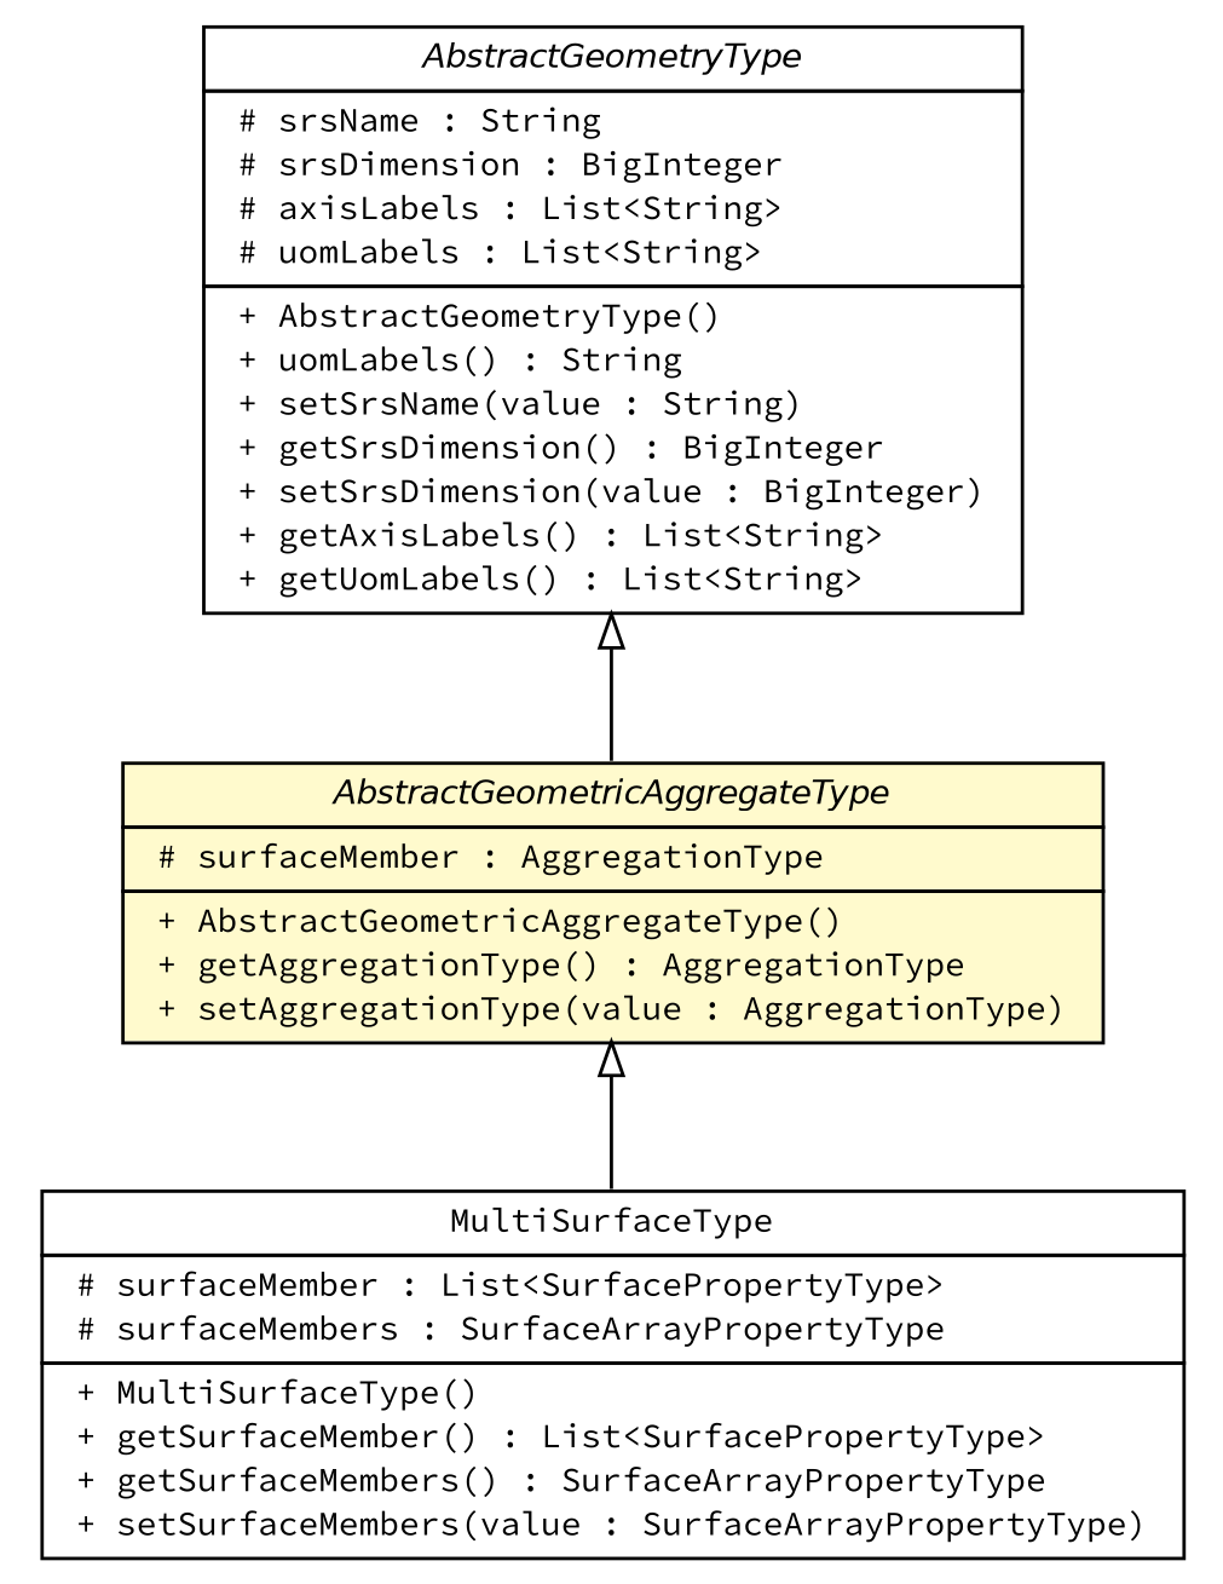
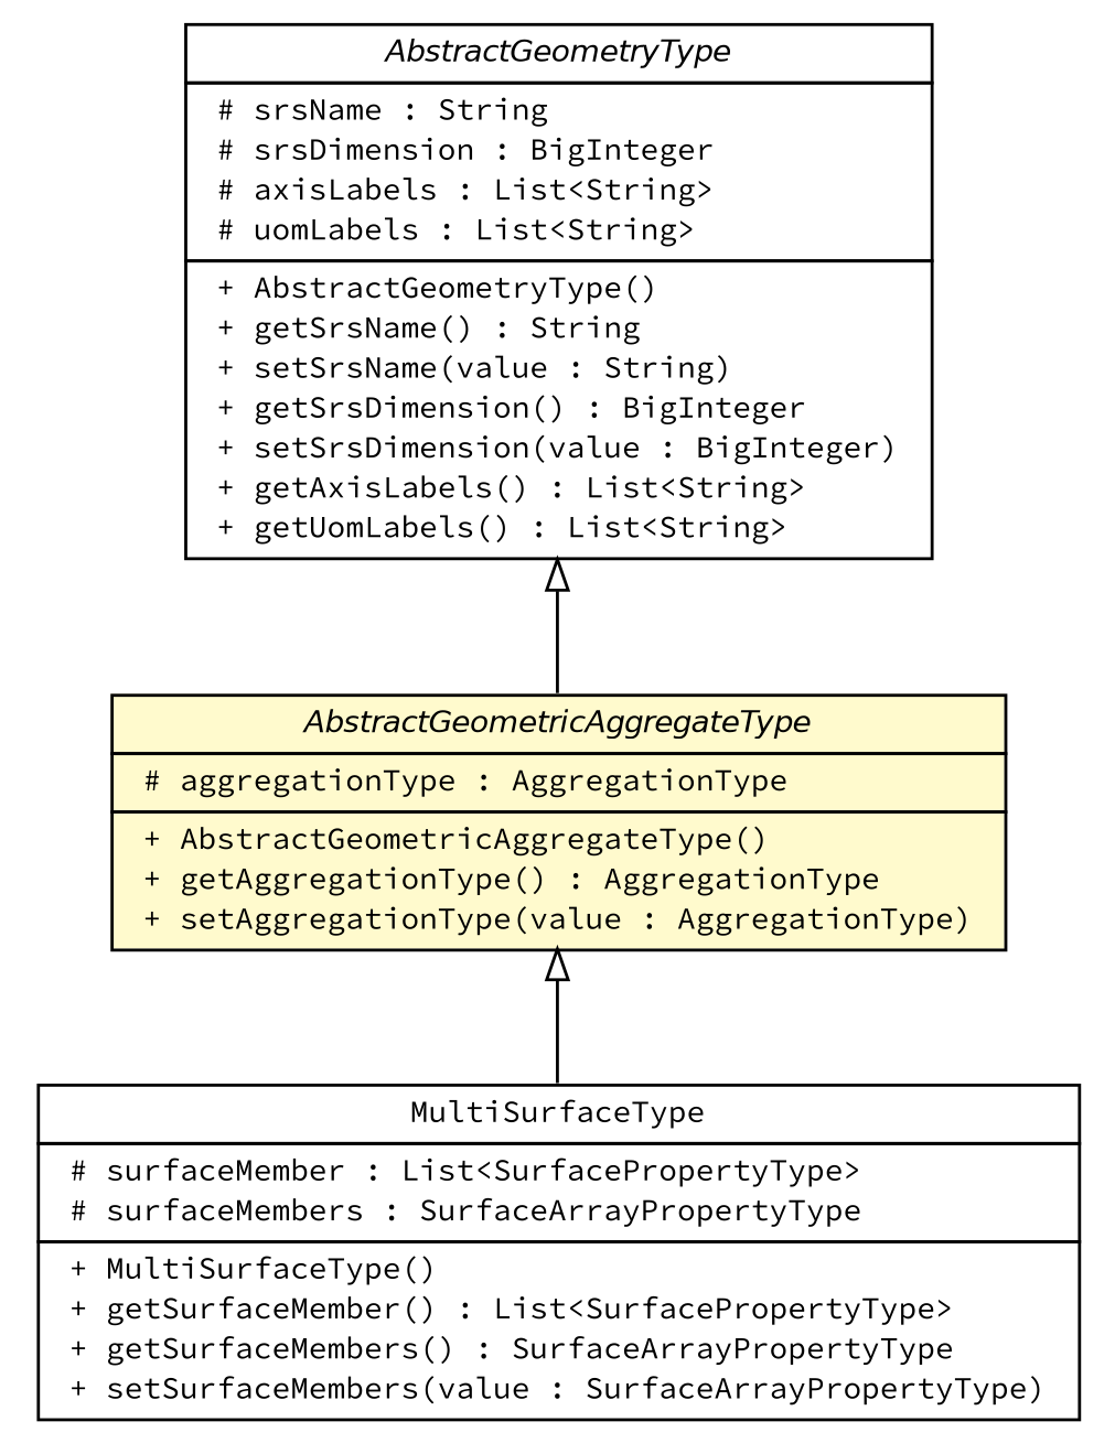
  digraph {
    fontname="Source Code Pro"
    nodesep=0.25
    ranksep=0.5
    node [fontcolor=black fontname="Source Code Pro" fontsize=10.0 shape=plaintext]
    edge [arrowtail=empty dir=back fontname="Source Code Pro" fontsize=10 headport=p labelfontname=Helvetica labelfontsize=10 tailport=p]
-   n1 [label=<<table title="nl.b3p.topnl.top250nl.AbstractGeometricAggregateType" border="0" cellborder="1" cellspacing="0" cellpadding="2" port="p" bgcolor="lemonChiffon" href="./AbstractGeometricAggregateType.html"> 		<tr><td><table border="0" cellspacing="0" cellpadding="1"> <tr><td align="center" balign="center"><font face="Helvetica-Oblique"> AbstractGeometricAggregateType </font></td></tr> 		</table></td></tr> 		<tr><td><table border="0" cellspacing="0" cellpadding="1"> <tr><td align="left" balign="left"> # surfaceMember : AggregationType </td></tr> 		</table></td></tr> 		<tr><td><table border="0" cellspacing="0" cellpadding="1"> <tr><td align="left" balign="left"> + AbstractGeometricAggregateType() </td></tr> <tr><td align="left" balign="left"> + getAggregationType() : AggregationType </td></tr> <tr><td align="left" balign="left"> + setAggregationType(value : AggregationType) </td></tr> 		</table></td></tr> 		</table>>]
+   n1 [label=<<table title="nl.b3p.topnl.top250nl.AbstractGeometricAggregateType" border="0" cellborder="1" cellspacing="0" cellpadding="2" port="p" bgcolor="lemonChiffon" href="./AbstractGeometricAggregateType.html"> 		<tr><td><table border="0" cellspacing="0" cellpadding="1"> <tr><td align="center" balign="center"><font face="Helvetica-Oblique"> AbstractGeometricAggregateType </font></td></tr> 		</table></td></tr> 		<tr><td><table border="0" cellspacing="0" cellpadding="1"> <tr><td align="left" balign="left"> # aggregationType : AggregationType </td></tr> 		</table></td></tr> 		<tr><td><table border="0" cellspacing="0" cellpadding="1"> <tr><td align="left" balign="left"> + AbstractGeometricAggregateType() </td></tr> <tr><td align="left" balign="left"> + getAggregationType() : AggregationType </td></tr> <tr><td align="left" balign="left"> + setAggregationType(value : AggregationType) </td></tr> 		</table></td></tr> 		</table>>]
    n2 [label=<<table title="nl.b3p.topnl.top250nl.MultiSurfaceType" border="0" cellborder="1" cellspacing="0" cellpadding="2" port="p" href="./MultiSurfaceType.html"> 		<tr><td><table border="0" cellspacing="0" cellpadding="1"> <tr><td align="center" balign="center"> MultiSurfaceType </td></tr> 		</table></td></tr> 		<tr><td><table border="0" cellspacing="0" cellpadding="1"> <tr><td align="left" balign="left"> # surfaceMember : List&lt;SurfacePropertyType&gt; </td></tr> <tr><td align="left" balign="left"> # surfaceMembers : SurfaceArrayPropertyType </td></tr> 		</table></td></tr> 		<tr><td><table border="0" cellspacing="0" cellpadding="1"> <tr><td align="left" balign="left"> + MultiSurfaceType() </td></tr> <tr><td align="left" balign="left"> + getSurfaceMember() : List&lt;SurfacePropertyType&gt; </td></tr> <tr><td align="left" balign="left"> + getSurfaceMembers() : SurfaceArrayPropertyType </td></tr> <tr><td align="left" balign="left"> + setSurfaceMembers(value : SurfaceArrayPropertyType) </td></tr> 		</table></td></tr> 		</table>>]
-   n3 [label=<<table title="nl.b3p.topnl.top250nl.AbstractGeometryType" border="0" cellborder="1" cellspacing="0" cellpadding="2" port="p" href="./AbstractGeometryType.html"> 		<tr><td><table border="0" cellspacing="0" cellpadding="1"> <tr><td align="center" balign="center"><font face="Helvetica-Oblique"> AbstractGeometryType </font></td></tr> 		</table></td></tr> 		<tr><td><table border="0" cellspacing="0" cellpadding="1"> <tr><td align="left" balign="left"> # srsName : String </td></tr> <tr><td align="left" balign="left"> # srsDimension : BigInteger </td></tr> <tr><td align="left" balign="left"> # axisLabels : List&lt;String&gt; </td></tr> <tr><td align="left" balign="left"> # uomLabels : List&lt;String&gt; </td></tr> 		</table></td></tr> 		<tr><td><table border="0" cellspacing="0" cellpadding="1"> <tr><td align="left" balign="left"> + AbstractGeometryType() </td></tr> <tr><td align="left" balign="left"> + uomLabels() : String </td></tr> <tr><td align="left" balign="left"> + setSrsName(value : String) </td></tr> <tr><td align="left" balign="left"> + getSrsDimension() : BigInteger </td></tr> <tr><td align="left" balign="left"> + setSrsDimension(value : BigInteger) </td></tr> <tr><td align="left" balign="left"> + getAxisLabels() : List&lt;String&gt; </td></tr> <tr><td align="left" balign="left"> + getUomLabels() : List&lt;String&gt; </td></tr> 		</table></td></tr> 		</table>>]
+   n3 [label=<<table title="nl.b3p.topnl.top250nl.AbstractGeometryType" border="0" cellborder="1" cellspacing="0" cellpadding="2" port="p" href="./AbstractGeometryType.html"> 		<tr><td><table border="0" cellspacing="0" cellpadding="1"> <tr><td align="center" balign="center"><font face="Helvetica-Oblique"> AbstractGeometryType </font></td></tr> 		</table></td></tr> 		<tr><td><table border="0" cellspacing="0" cellpadding="1"> <tr><td align="left" balign="left"> # srsName : String </td></tr> <tr><td align="left" balign="left"> # srsDimension : BigInteger </td></tr> <tr><td align="left" balign="left"> # axisLabels : List&lt;String&gt; </td></tr> <tr><td align="left" balign="left"> # uomLabels : List&lt;String&gt; </td></tr> 		</table></td></tr> 		<tr><td><table border="0" cellspacing="0" cellpadding="1"> <tr><td align="left" balign="left"> + AbstractGeometryType() </td></tr> <tr><td align="left" balign="left"> + getSrsName() : String </td></tr> <tr><td align="left" balign="left"> + setSrsName(value : String) </td></tr> <tr><td align="left" balign="left"> + getSrsDimension() : BigInteger </td></tr> <tr><td align="left" balign="left"> + setSrsDimension(value : BigInteger) </td></tr> <tr><td align="left" balign="left"> + getAxisLabels() : List&lt;String&gt; </td></tr> <tr><td align="left" balign="left"> + getUomLabels() : List&lt;String&gt; </td></tr> 		</table></td></tr> 		</table>>]
    n1 -> n2
    n3 -> n1
  }
